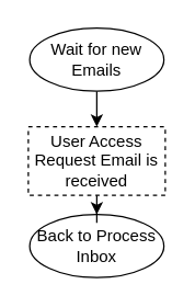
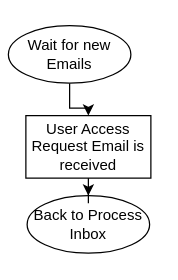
  <mxCell id="0" />
  <mxCell id="1" parent="0" />
  <mxCell id="2" value="" style="edgeStyle=orthogonalEdgeStyle;rounded=0;orthogonalLoop=1;jettySize=auto;html=1;" edge="1" parent="1" source="3" target="6"><mxGeometry relative="1" as="geometry" /></mxCell>
- <mxCell id="3" value="Wait for new Emails" style="ellipse;whiteSpace=wrap;html=1;" vertex="1" parent="1"><mxGeometry x="21" y="20" width="98" height="46" as="geometry" /></mxCell>
+ <mxCell id="3" value="Wait for new Emails" style="ellipse;whiteSpace=wrap;html=1;" vertex="1" parent="1"><mxGeometry x="6" y="20" width="98" height="46" as="geometry" /></mxCell>
  <mxCell id="4" value="Back to Process Inbox" style="ellipse;whiteSpace=wrap;html=1;" vertex="1" parent="1"><mxGeometry x="21" y="156" width="98" height="46" as="geometry" /></mxCell>
  <mxCell id="5" value="" style="edgeStyle=orthogonalEdgeStyle;rounded=0;orthogonalLoop=1;jettySize=auto;html=1;" edge="1" parent="1" source="6" target="4"><mxGeometry relative="1" as="geometry" /></mxCell>
- <mxCell id="6" value="User Access Request Email is received" style="rounded=0;whiteSpace=wrap;html=1;dashed=1;" vertex="1" parent="1"><mxGeometry x="20" y="92" width="100" height="50" as="geometry" /></mxCell>
+ <mxCell id="6" value="User Access Request Email is received" style="rounded=0;whiteSpace=wrap;html=1;" vertex="1" parent="1"><mxGeometry x="20" y="92" width="100" height="50" as="geometry" /></mxCell>
